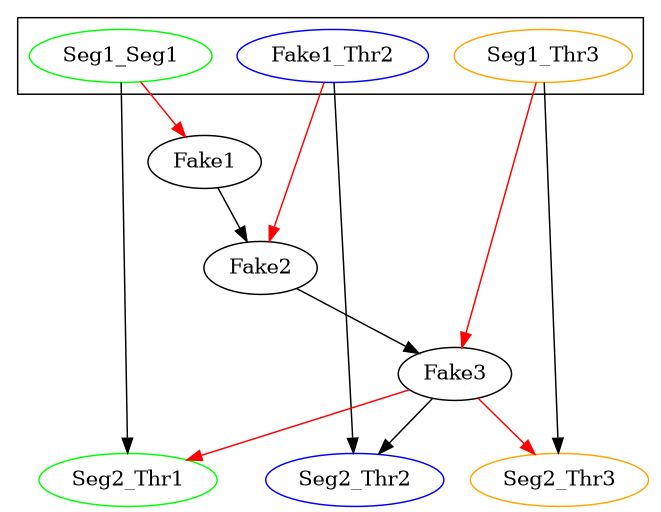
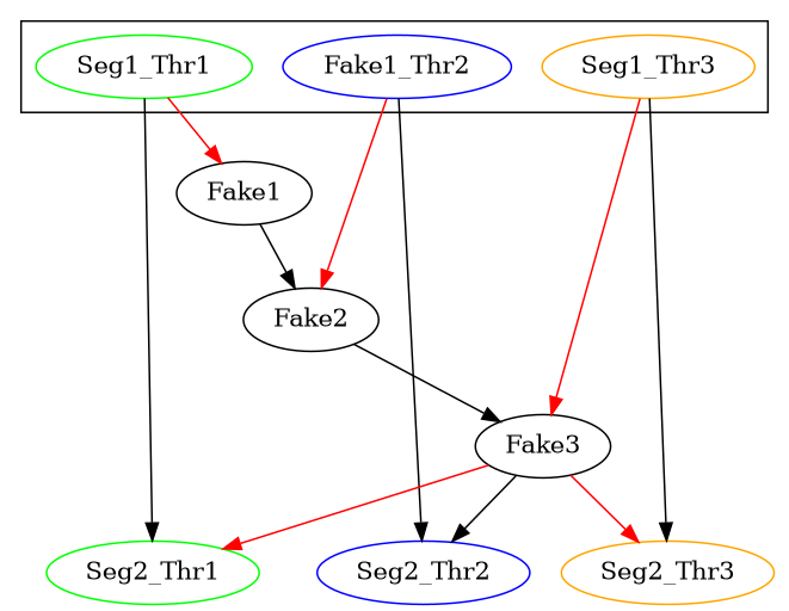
  digraph {
-   Seg1_Thr1 [color=green label=Seg1_Seg1]
+   Seg1_Thr1 [color=green]
    n2 [color=blue label=Fake1_Thr2]
    Seg1_Thr3 [color=orange]
    Seg2_Thr1 [color=green]
    Fake1
    Seg2_Thr2 [color=blue]
    Fake2
    Seg2_Thr3 [color=orange]
    Fake3
    subgraph cluster_1 {
      Seg1_Thr1
      n2
      Seg1_Thr3
    }
    Seg1_Thr1 -> Seg2_Thr1
    Seg1_Thr1 -> Fake1 [color=red]
    n2 -> Seg2_Thr2
    n2 -> Fake2 [color=red]
    Seg1_Thr3 -> Seg2_Thr3
    Seg1_Thr3 -> Fake3 [color=red]
    Fake1 -> Fake2
    Fake2 -> Fake3
    Fake3 -> Seg2_Thr1 [color=red]
    Fake3 -> Seg2_Thr2 [color=black]
    Fake3 -> Seg2_Thr3 [color=red]
  }
